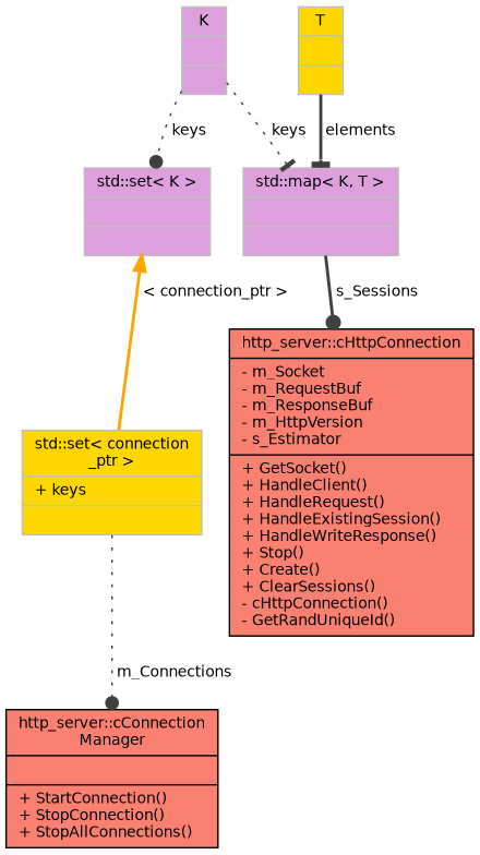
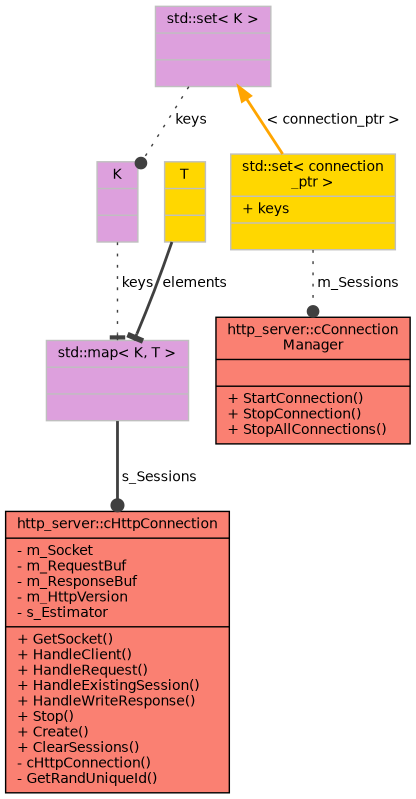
  digraph {
    node [color=grey75 fillcolor=plum fontname=Helvetica fontsize=10 shape=record style=filled]
    edge [arrowhead=dot color=grey25 fontname=Helvetica fontsize=10 labelfontname=Helvetica labelfontsize=10 style=bold]
    n1 [color=black fillcolor=salmon fontcolor=black height=0.2 label="{http_server::cHttpConnection\n|- m_Socket\l- m_RequestBuf\l- m_ResponseBuf\l- m_HttpVersion\l- s_Estimator\l|+ GetSocket()\l+ HandleClient()\l+ HandleRequest()\l+ HandleExistingSession()\l+ HandleWriteResponse()\l+ Stop()\l+ Create()\l+ ClearSessions()\l- cHttpConnection()\l- GetRandUniqueId()\l}" width=0.4]
    n2 [height=0.2 label="{std::map\< K, T \>\n||}" width=0.4]
    n3 [height=0.2 label="{K\n||}" width=0.4]
    n4 [height=0.2 label="{std::set\< K \>\n||}" width=0.4]
    n5 [fillcolor=gold height=0.2 label="{std::set\< connection\l_ptr \>\n|+ keys\l|}" width=0.4]
    n6 [fillcolor=gold height=0.2 label="{T\n||}" width=0.4]
    n7 [color=black fillcolor=salmon height=0.2 label="{http_server::cConnection\lManager\n||+ StartConnection()\l+ StopConnection()\l+ StopAllConnections()\l}" width=0.4]
    n2 -> n1 [label=" s_Sessions"]
    n3 -> n2 [arrowhead=tee label=" keys" style=dotted]
-   n3 -> n4 [label=" keys" style=dotted]
+   n4 -> n3 [label=" keys" style=dotted]
    n4 -> n5 [color=orange dir=back label=" \< connection_ptr \>" arrowhead=""]
-   n5 -> n7 [label=" m_Connections" style=dotted]
+   n5 -> n7 [label=" m_Sessions" style=dotted]
    n6 -> n2 [arrowhead=tee label=" elements"]
  }
